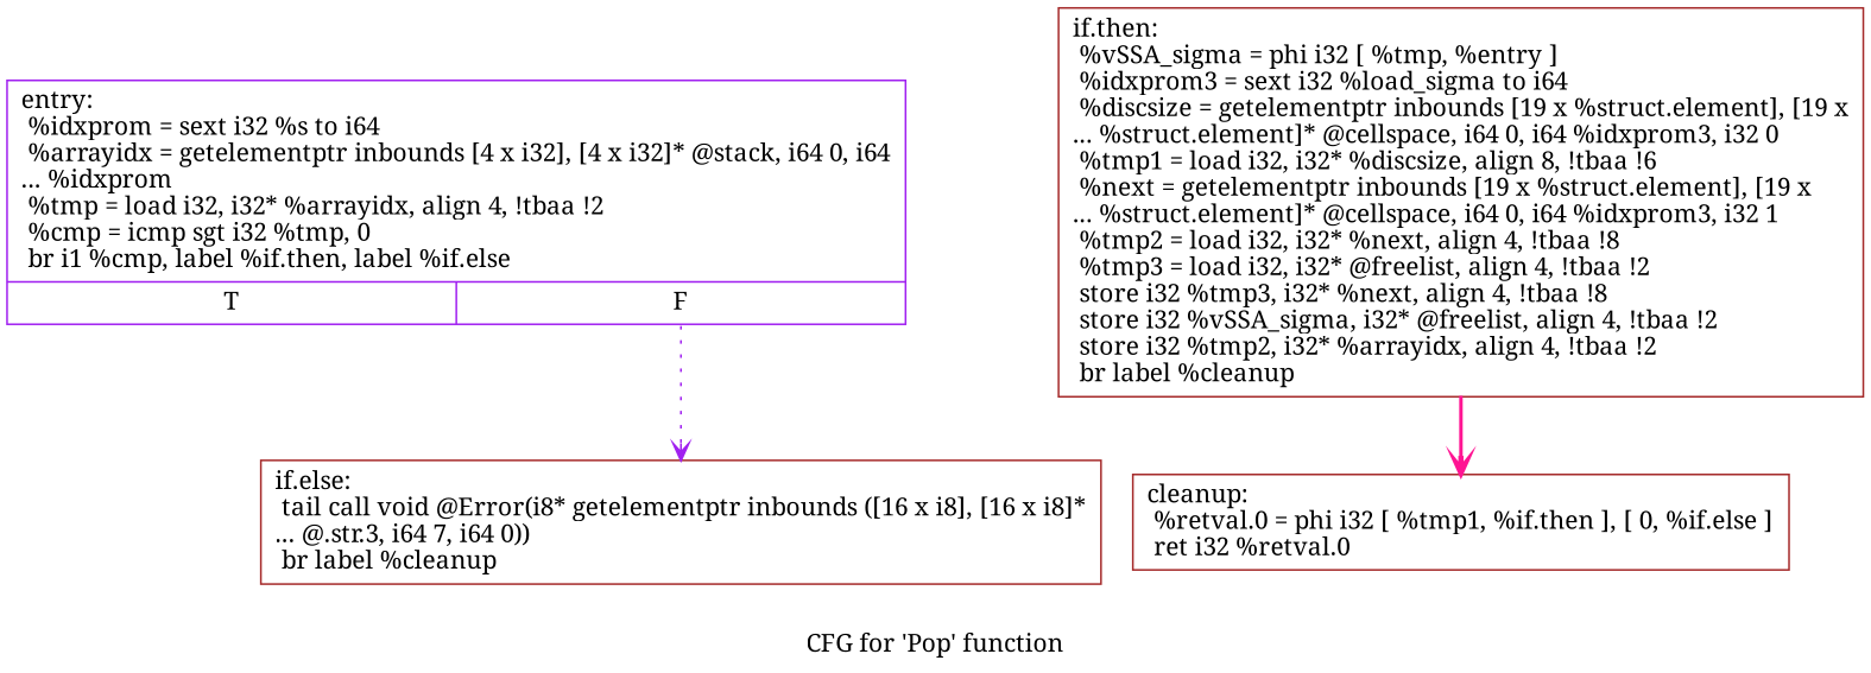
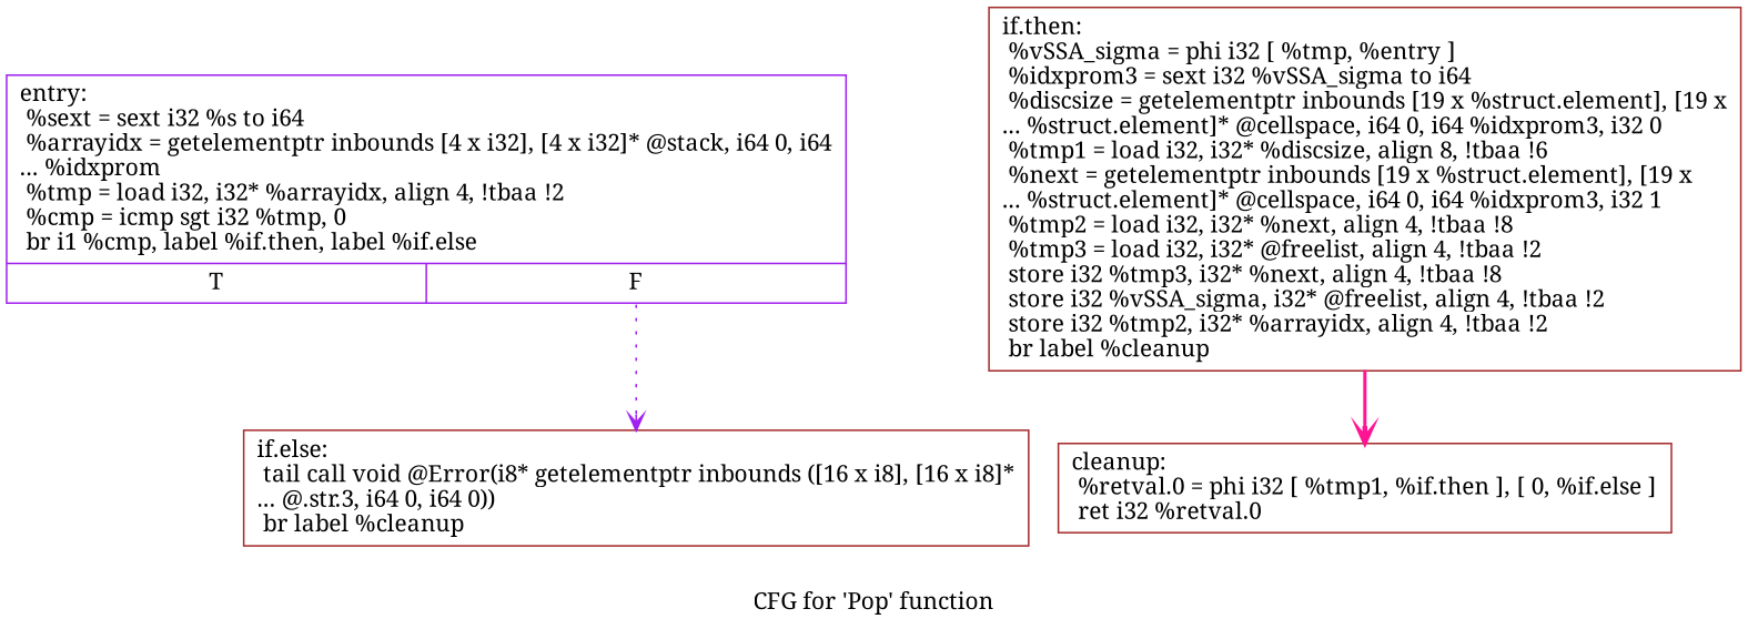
  digraph {
    fontname="Noto Serif"
    label="CFG for 'Pop' function"
    node [color=brown fontname="Noto Serif" shape=record]
    edge [arrowhead=vee fontname="Noto Serif"]
-   n1 [color=purple label="{entry:\l  %idxprom = sext i32 %s to i64\l  %arrayidx = getelementptr inbounds [4 x i32], [4 x i32]* @stack, i64 0, i64\l... %idxprom\l  %tmp = load i32, i32* %arrayidx, align 4, !tbaa !2\l  %cmp = icmp sgt i32 %tmp, 0\l  br i1 %cmp, label %if.then, label %if.else\l|{<s0>T|<s1>F}}"]
-   n2 [label="{if.else:                                          \l  tail call void @Error(i8* getelementptr inbounds ([16 x i8], [16 x i8]*\l... @.str.3, i64 7, i64 0))\l  br label %cleanup\l}"]
-   n3 [label="{if.then:                                          \l  %vSSA_sigma = phi i32 [ %tmp, %entry ]\l  %idxprom3 = sext i32 %load_sigma to i64\l  %discsize = getelementptr inbounds [19 x %struct.element], [19 x\l... %struct.element]* @cellspace, i64 0, i64 %idxprom3, i32 0\l  %tmp1 = load i32, i32* %discsize, align 8, !tbaa !6\l  %next = getelementptr inbounds [19 x %struct.element], [19 x\l... %struct.element]* @cellspace, i64 0, i64 %idxprom3, i32 1\l  %tmp2 = load i32, i32* %next, align 4, !tbaa !8\l  %tmp3 = load i32, i32* @freelist, align 4, !tbaa !2\l  store i32 %tmp3, i32* %next, align 4, !tbaa !8\l  store i32 %vSSA_sigma, i32* @freelist, align 4, !tbaa !2\l  store i32 %tmp2, i32* %arrayidx, align 4, !tbaa !2\l  br label %cleanup\l}"]
+   n1 [color=purple label="{entry:\l  %sext = sext i32 %s to i64\l  %arrayidx = getelementptr inbounds [4 x i32], [4 x i32]* @stack, i64 0, i64\l... %idxprom\l  %tmp = load i32, i32* %arrayidx, align 4, !tbaa !2\l  %cmp = icmp sgt i32 %tmp, 0\l  br i1 %cmp, label %if.then, label %if.else\l|{<s0>T|<s1>F}}"]
+   n2 [label="{if.else:                                          \l  tail call void @Error(i8* getelementptr inbounds ([16 x i8], [16 x i8]*\l... @.str.3, i64 0, i64 0))\l  br label %cleanup\l}"]
+   n3 [label="{if.then:                                          \l  %vSSA_sigma = phi i32 [ %tmp, %entry ]\l  %idxprom3 = sext i32 %vSSA_sigma to i64\l  %discsize = getelementptr inbounds [19 x %struct.element], [19 x\l... %struct.element]* @cellspace, i64 0, i64 %idxprom3, i32 0\l  %tmp1 = load i32, i32* %discsize, align 8, !tbaa !6\l  %next = getelementptr inbounds [19 x %struct.element], [19 x\l... %struct.element]* @cellspace, i64 0, i64 %idxprom3, i32 1\l  %tmp2 = load i32, i32* %next, align 4, !tbaa !8\l  %tmp3 = load i32, i32* @freelist, align 4, !tbaa !2\l  store i32 %tmp3, i32* %next, align 4, !tbaa !8\l  store i32 %vSSA_sigma, i32* @freelist, align 4, !tbaa !2\l  store i32 %tmp2, i32* %arrayidx, align 4, !tbaa !2\l  br label %cleanup\l}"]
    n4 [label="{cleanup:                                          \l  %retval.0 = phi i32 [ %tmp1, %if.then ], [ 0, %if.else ]\l  ret i32 %retval.0\l}"]
    n1 -> n2 [color=purple style=dotted tailport=s1]
    n3 -> n4 [color=deeppink style=bold]
  }
